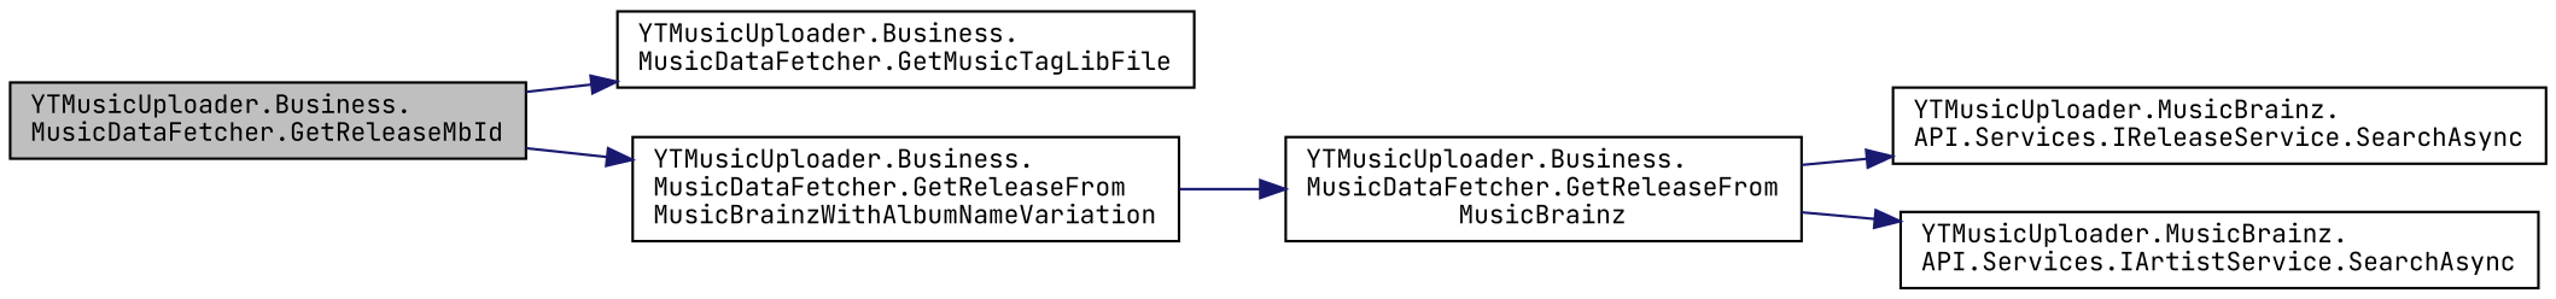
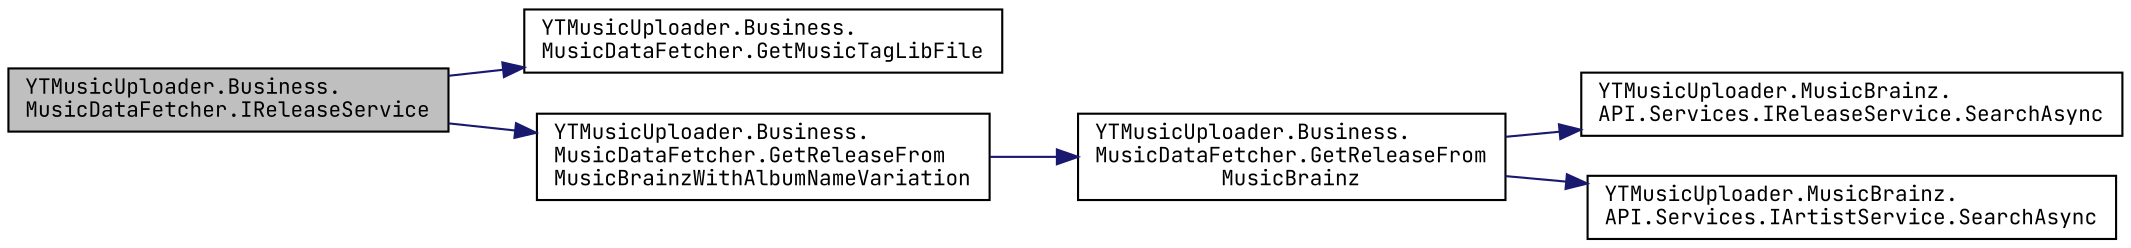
  digraph {
    rankdir=LR
    fontname="JetBrains Mono"
    node [color=black fillcolor=white fontname="JetBrains Mono" fontsize=10 shape=record style=filled]
    edge [color=midnightblue fontname="JetBrains Mono" fontsize=10 labelfontname=Helvetica labelfontsize=10 style=solid]
-   n1 [fillcolor=grey75 fontcolor=black height=0.2 label="YTMusicUploader.Business.\lMusicDataFetcher.GetReleaseMbId" width=0.4]
+   n1 [fillcolor=grey75 fontcolor=black height=0.2 label="YTMusicUploader.Business.\lMusicDataFetcher.IReleaseService" width=0.4]
    n2 [height=0.2 label="YTMusicUploader.Business.\lMusicDataFetcher.GetMusicTagLibFile" width=0.4]
    n3 [height=0.2 label="YTMusicUploader.Business.\lMusicDataFetcher.GetReleaseFrom\lMusicBrainzWithAlbumNameVariation" width=0.4]
    n4 [height=0.2 label="YTMusicUploader.Business.\lMusicDataFetcher.GetReleaseFrom\lMusicBrainz" width=0.4]
    n5 [height=0.2 label="YTMusicUploader.MusicBrainz.\lAPI.Services.IReleaseService.SearchAsync" width=0.4]
    n6 [height=0.2 label="YTMusicUploader.MusicBrainz.\lAPI.Services.IArtistService.SearchAsync" width=0.4]
    n1 -> n2
    n1 -> n3
    n3 -> n4
    n4 -> n5
    n4 -> n6
  }
